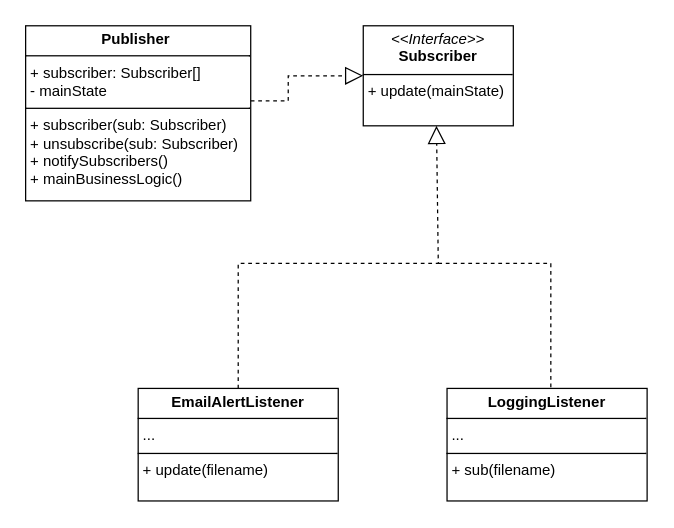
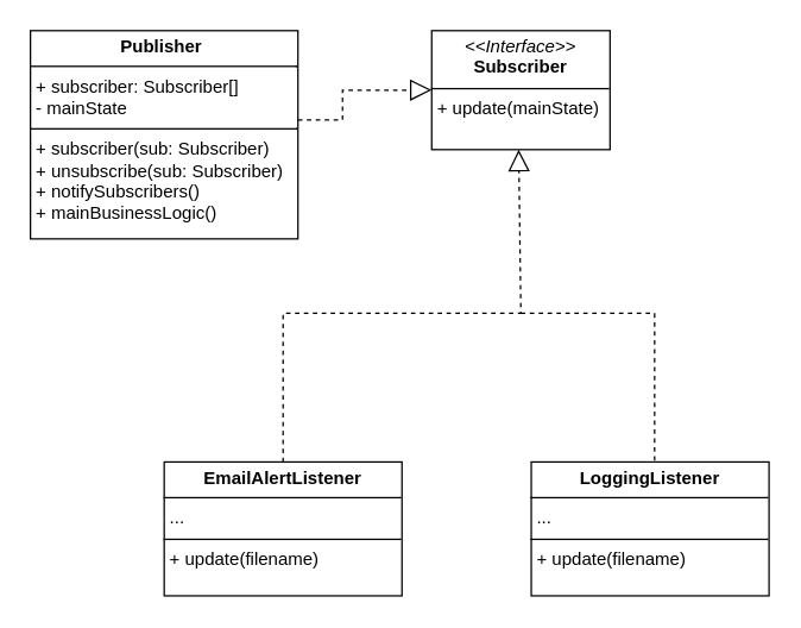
  <mxCell id="0" />
  <mxCell id="1" parent="0" />
  <mxCell id="2" value="&lt;p style=&quot;margin:0px;margin-top:4px;text-align:center;&quot;&gt;&lt;b&gt;Publisher&amp;nbsp;&lt;/b&gt;&lt;/p&gt;&lt;hr size=&quot;1&quot; style=&quot;border-style:solid;&quot;&gt;&lt;p style=&quot;margin:0px;margin-left:4px;&quot;&gt;+ subscriber: Subscriber[]&lt;/p&gt;&lt;p style=&quot;margin:0px;margin-left:4px;&quot;&gt;- mainState&lt;/p&gt;&lt;hr size=&quot;1&quot; style=&quot;border-style:solid;&quot;&gt;&lt;p style=&quot;margin:0px;margin-left:4px;&quot;&gt;+ subscriber(sub: Subscriber)&lt;/p&gt;&lt;p style=&quot;margin:0px;margin-left:4px;&quot;&gt;+ unsubscribe(sub: Subscriber)&lt;/p&gt;&lt;p style=&quot;margin:0px;margin-left:4px;&quot;&gt;+ notifySubscribers()&lt;/p&gt;&lt;p style=&quot;margin:0px;margin-left:4px;&quot;&gt;+ mainBusinessLogic()&lt;/p&gt;&lt;p style=&quot;margin:0px;margin-left:4px;&quot;&gt;&amp;nbsp;&lt;/p&gt;&lt;p style=&quot;margin:0px;margin-left:4px;&quot;&gt;&lt;br&gt;&lt;/p&gt;" style="verticalAlign=top;align=left;overflow=fill;html=1;whiteSpace=wrap;" parent="1" vertex="1"><mxGeometry x="20" y="20" width="180" height="140" as="geometry" /></mxCell>
  <mxCell id="3" value="&lt;p style=&quot;margin:0px;margin-top:4px;text-align:center;&quot;&gt;&lt;i&gt;&amp;lt;&amp;lt;Interface&amp;gt;&amp;gt;&lt;/i&gt;&lt;br&gt;&lt;b&gt;Subscriber&lt;/b&gt;&lt;/p&gt;&lt;hr size=&quot;1&quot; style=&quot;border-style:solid;&quot;&gt;&lt;p style=&quot;margin:0px;margin-left:4px;&quot;&gt;+ update(mainState)&lt;/p&gt;" style="verticalAlign=top;align=left;overflow=fill;html=1;whiteSpace=wrap;" parent="1" vertex="1"><mxGeometry x="290" y="20" width="120" height="80" as="geometry" /></mxCell>
  <mxCell id="4" value="" style="endArrow=block;dashed=1;endFill=0;endSize=12;html=1;rounded=0;entryX=0.488;entryY=1.061;entryDx=0;entryDy=0;entryPerimeter=0;" parent="1" edge="1"><mxGeometry width="160" relative="1" as="geometry"><mxPoint x="190" y="310" as="sourcePoint" /><mxPoint x="348.56" y="100" as="targetPoint" /><Array as="points"><mxPoint x="190" y="210" /><mxPoint x="350" y="210" /></Array></mxGeometry></mxCell>
  <mxCell id="5" value="" style="endArrow=none;dashed=1;html=1;rounded=0;" parent="1" edge="1"><mxGeometry width="50" height="50" relative="1" as="geometry"><mxPoint x="350" y="210" as="sourcePoint" /><mxPoint x="440" y="310" as="targetPoint" /><Array as="points"><mxPoint x="440" y="210" /></Array></mxGeometry></mxCell>
  <mxCell id="6" value="&lt;p style=&quot;margin:0px;margin-top:4px;text-align:center;&quot;&gt;&lt;b&gt;EmailAlertListener&lt;/b&gt;&lt;/p&gt;&lt;hr size=&quot;1&quot; style=&quot;border-style:solid;&quot;&gt;&lt;p style=&quot;margin:0px;margin-left:4px;&quot;&gt;...&lt;/p&gt;&lt;hr size=&quot;1&quot; style=&quot;border-style:solid;&quot;&gt;&lt;p style=&quot;margin:0px;margin-left:4px;&quot;&gt;+ update(filename)&lt;/p&gt;" style="verticalAlign=top;align=left;overflow=fill;html=1;whiteSpace=wrap;" parent="1" vertex="1"><mxGeometry x="110" y="310" width="160" height="90" as="geometry" /></mxCell>
- <mxCell id="7" value="&lt;p style=&quot;margin:0px;margin-top:4px;text-align:center;&quot;&gt;&lt;b&gt;LoggingListener&lt;/b&gt;&lt;/p&gt;&lt;hr size=&quot;1&quot; style=&quot;border-style:solid;&quot;&gt;&lt;p style=&quot;margin:0px;margin-left:4px;&quot;&gt;...&lt;/p&gt;&lt;hr size=&quot;1&quot; style=&quot;border-style:solid;&quot;&gt;&lt;p style=&quot;margin:0px;margin-left:4px;&quot;&gt;+ sub(filename)&lt;br&gt;&lt;/p&gt;" style="verticalAlign=top;align=left;overflow=fill;html=1;whiteSpace=wrap;" parent="1" vertex="1"><mxGeometry x="357" y="310" width="160" height="90" as="geometry" /></mxCell>
+ <mxCell id="7" value="&lt;p style=&quot;margin:0px;margin-top:4px;text-align:center;&quot;&gt;&lt;b&gt;LoggingListener&lt;/b&gt;&lt;/p&gt;&lt;hr size=&quot;1&quot; style=&quot;border-style:solid;&quot;&gt;&lt;p style=&quot;margin:0px;margin-left:4px;&quot;&gt;...&lt;/p&gt;&lt;hr size=&quot;1&quot; style=&quot;border-style:solid;&quot;&gt;&lt;p style=&quot;margin:0px;margin-left:4px;&quot;&gt;+ update(filename)&lt;br&gt;&lt;/p&gt;" style="verticalAlign=top;align=left;overflow=fill;html=1;whiteSpace=wrap;" parent="1" vertex="1"><mxGeometry x="357" y="310" width="160" height="90" as="geometry" /></mxCell>
  <mxCell id="8" value="" style="endArrow=block;dashed=1;endFill=0;endSize=12;html=1;rounded=0;entryX=0;entryY=0.5;entryDx=0;entryDy=0;" edge="1" parent="1" target="3"><mxGeometry width="160" relative="1" as="geometry"><mxPoint x="200" y="80" as="sourcePoint" /><mxPoint x="250" y="50" as="targetPoint" /><Array as="points"><mxPoint x="230" y="80" /><mxPoint x="230" y="60" /></Array></mxGeometry></mxCell>
